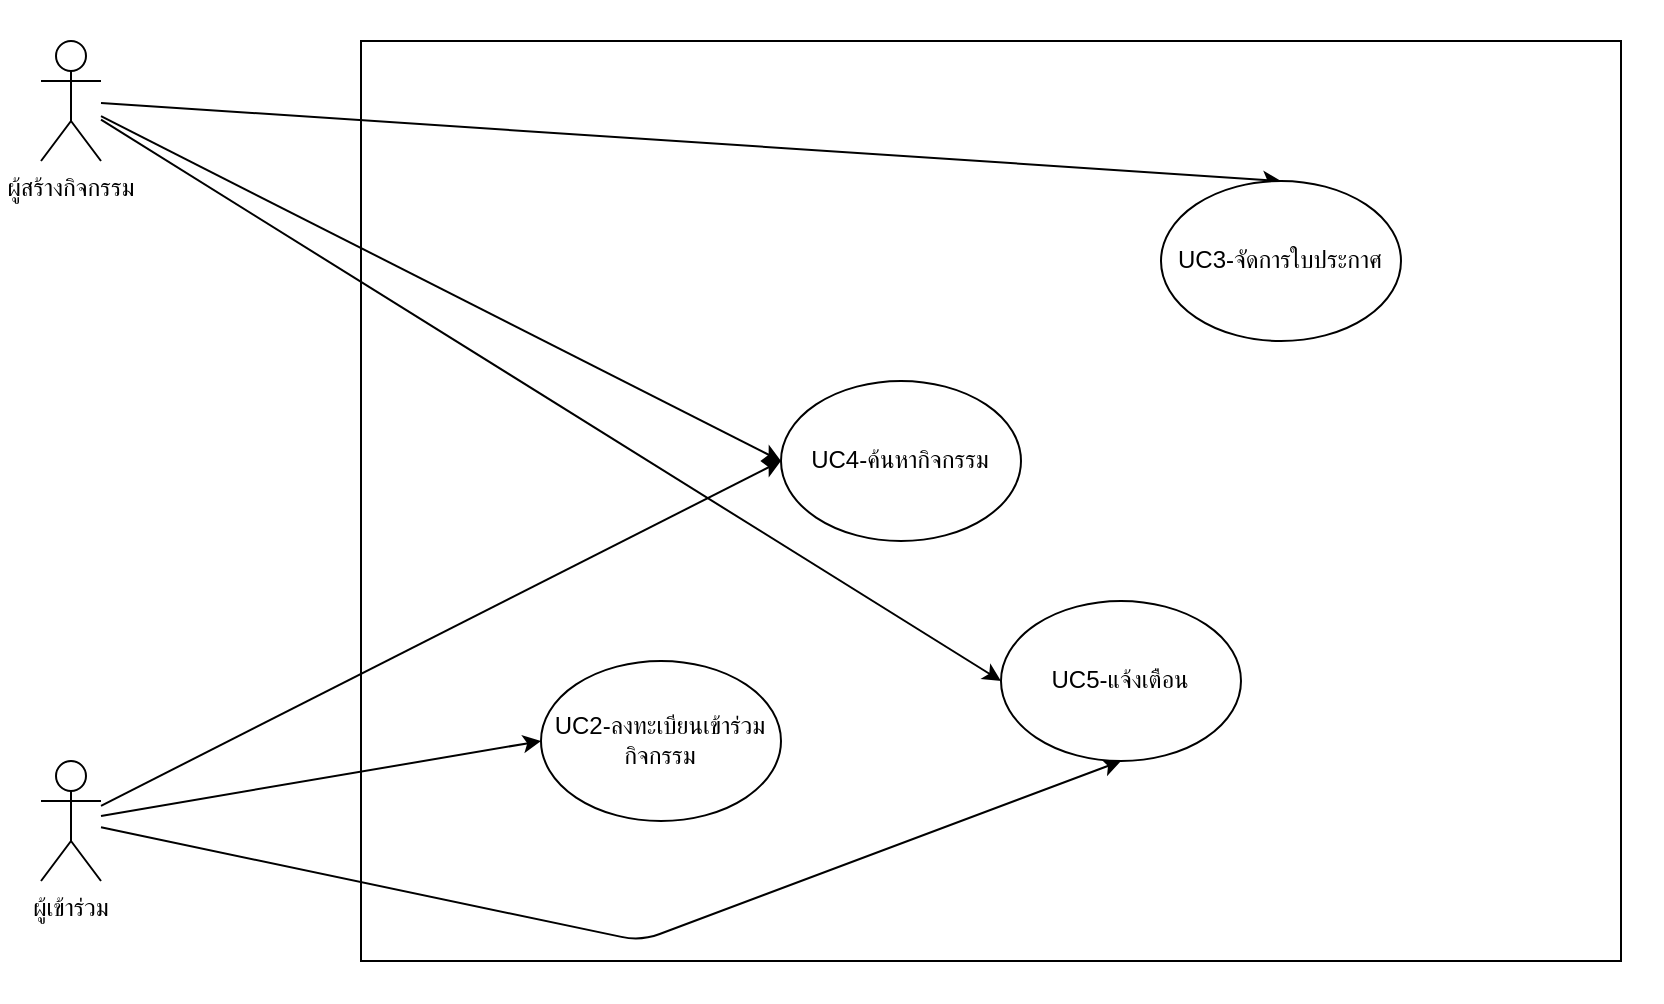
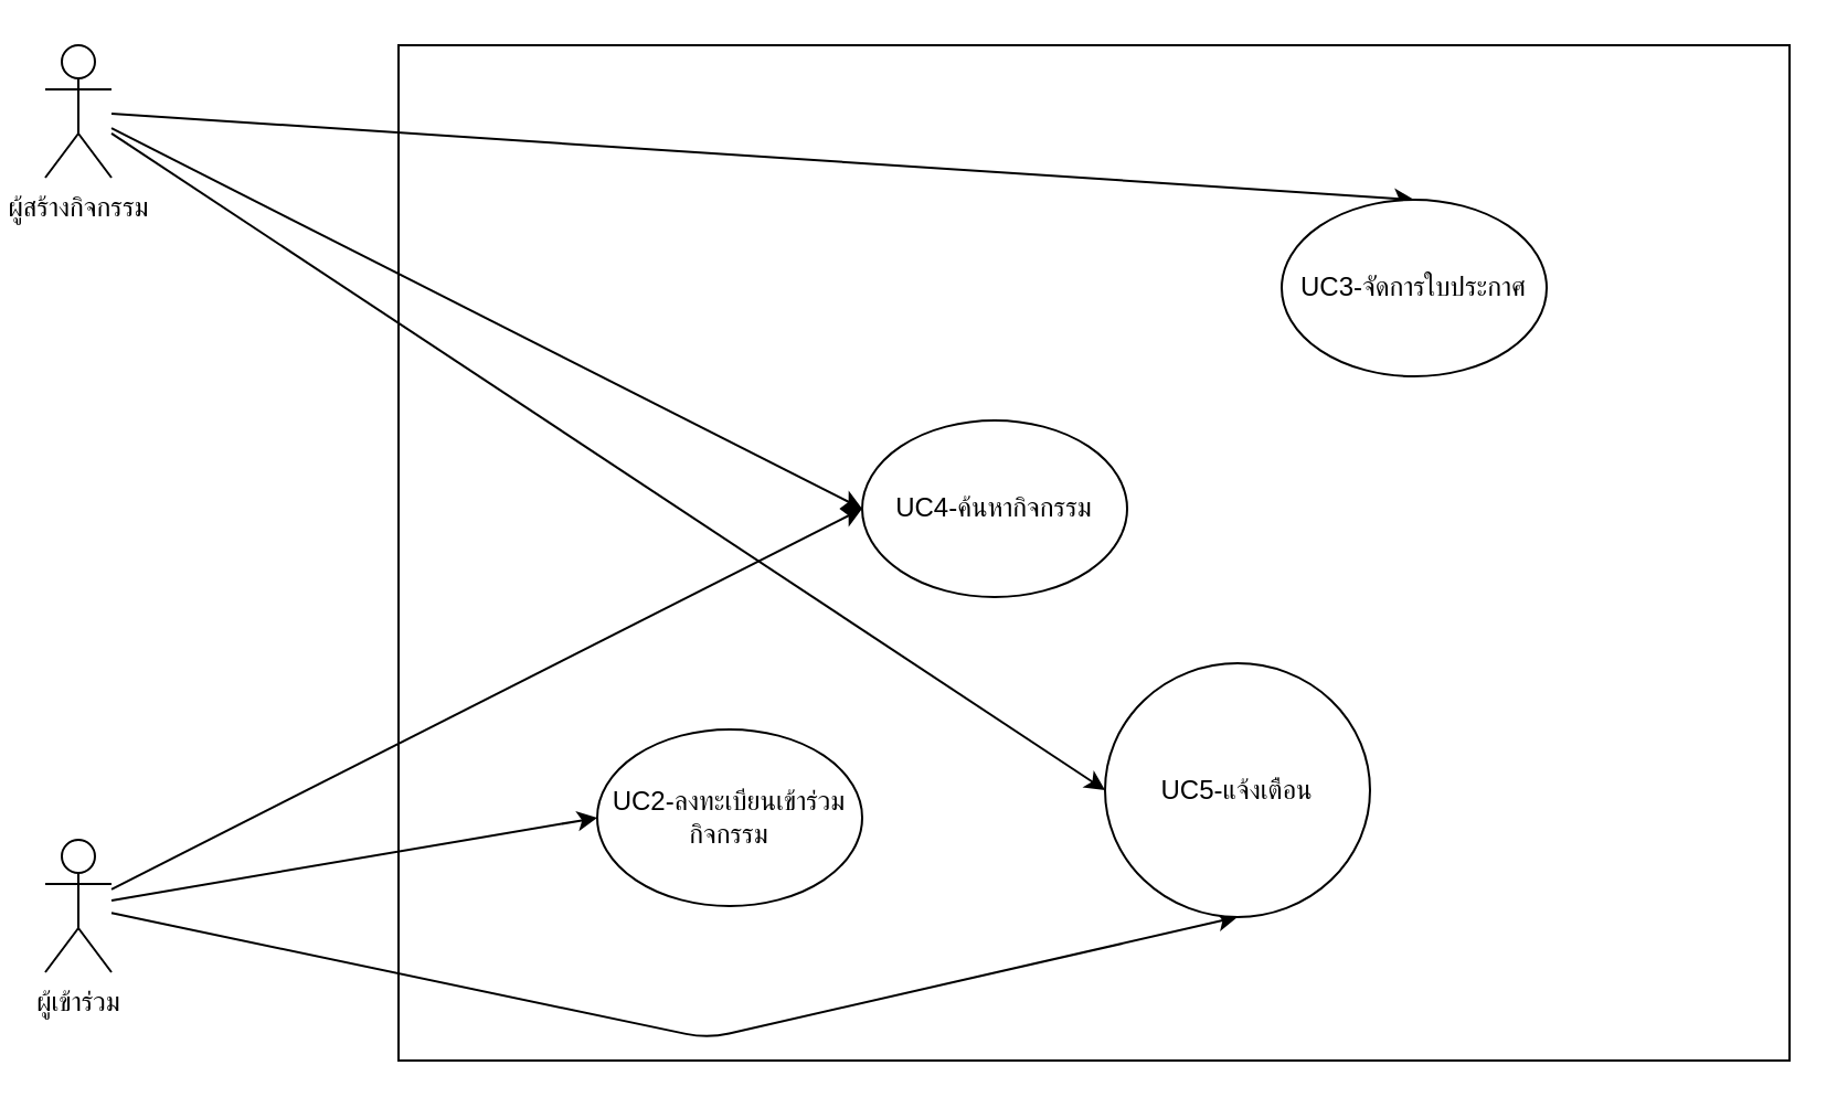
  <mxCell id="0" />
  <mxCell id="1" parent="0" />
  <mxCell id="2" value="" style="rounded=0;whiteSpace=wrap;html=1;" vertex="1" parent="1"><mxGeometry x="180" y="20" width="630" height="460" as="geometry" /></mxCell>
  <mxCell id="3" style="edgeStyle=none;html=1;entryX=0.5;entryY=0;entryDx=0;entryDy=0;" edge="1" parent="1" source="6" target="12"><mxGeometry relative="1" as="geometry" /></mxCell>
  <mxCell id="4" style="edgeStyle=none;html=1;entryX=0;entryY=0.5;entryDx=0;entryDy=0;" edge="1" parent="1" source="6" target="13"><mxGeometry relative="1" as="geometry" /></mxCell>
  <mxCell id="5" style="edgeStyle=none;html=1;entryX=0;entryY=0.5;entryDx=0;entryDy=0;" edge="1" parent="1" source="6" target="14"><mxGeometry relative="1" as="geometry" /></mxCell>
  <mxCell id="6" value="ผู้สร้างกิจกรรม&lt;br&gt;" style="shape=umlActor;verticalLabelPosition=bottom;verticalAlign=top;html=1;outlineConnect=0;" vertex="1" parent="1"><mxGeometry x="20" y="20" width="30" height="60" as="geometry" /></mxCell>
  <mxCell id="7" style="edgeStyle=none;html=1;entryX=0;entryY=0.5;entryDx=0;entryDy=0;" edge="1" parent="1" source="10" target="11"><mxGeometry relative="1" as="geometry" /></mxCell>
  <mxCell id="8" style="edgeStyle=none;html=1;entryX=0;entryY=0.5;entryDx=0;entryDy=0;" edge="1" parent="1" source="10" target="13"><mxGeometry relative="1" as="geometry" /></mxCell>
  <mxCell id="9" style="edgeStyle=none;html=1;entryX=0.5;entryY=1;entryDx=0;entryDy=0;" edge="1" parent="1" source="10" target="14"><mxGeometry relative="1" as="geometry"><Array as="points"><mxPoint x="320" y="470" /></Array></mxGeometry></mxCell>
  <mxCell id="10" value="ผู้เข้าร่วม&lt;br&gt;" style="shape=umlActor;verticalLabelPosition=bottom;verticalAlign=top;html=1;outlineConnect=0;" vertex="1" parent="1"><mxGeometry x="20" y="380" width="30" height="60" as="geometry" /></mxCell>
  <mxCell id="11" value="UC2-ลงทะเบียนเข้าร่วมกิจกรรม" style="ellipse;whiteSpace=wrap;html=1;" vertex="1" parent="1"><mxGeometry x="270" y="330" width="120" height="80" as="geometry" /></mxCell>
  <mxCell id="12" value="UC3-จัดการใบประกาศ" style="ellipse;whiteSpace=wrap;html=1;" vertex="1" parent="1"><mxGeometry x="580" y="90" width="120" height="80" as="geometry" /></mxCell>
  <mxCell id="13" value="UC4-ค้นหากิจกรรม" style="ellipse;whiteSpace=wrap;html=1;" vertex="1" parent="1"><mxGeometry x="390" y="190" width="120" height="80" as="geometry" /></mxCell>
- <mxCell id="14" value="UC5-แจ้งเตือน" style="ellipse;whiteSpace=wrap;html=1;" vertex="1" parent="1"><mxGeometry x="500" y="300" width="120" height="80" as="geometry" /></mxCell>
+ <mxCell id="14" value="UC5-แจ้งเตือน" style="ellipse;whiteSpace=wrap;html=1;" vertex="1" parent="1"><mxGeometry x="500" y="300" width="120" height="115" as="geometry" /></mxCell>
